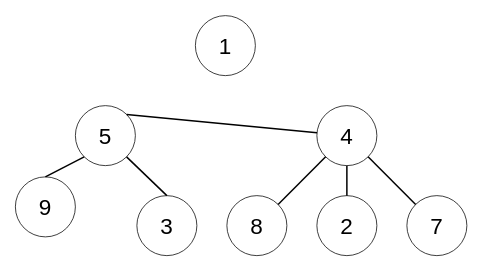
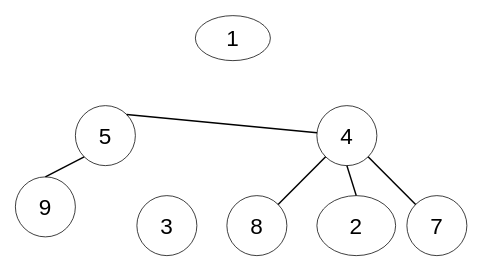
  <mxCell id="0" />
  <mxCell id="1" parent="0" />
- <mxCell id="2" value="&lt;font style=&quot;font-size: 30px&quot;&gt;1&lt;/font&gt;" style="ellipse;whiteSpace=wrap;html=1;aspect=fixed;" vertex="1" parent="1"><mxGeometry x="260" y="20" width="80" height="80" as="geometry" /></mxCell>
+ <mxCell id="2" value="&lt;font style=&quot;font-size: 30px&quot;&gt;1&lt;/font&gt;" style="ellipse;whiteSpace=wrap;html=1;aspect=fixed;" vertex="1" parent="1"><mxGeometry x="260" y="20" width="100" height="60" as="geometry" /></mxCell>
  <mxCell id="3" value="&lt;font style=&quot;font-size: 30px&quot;&gt;5&lt;/font&gt;" style="ellipse;whiteSpace=wrap;html=1;aspect=fixed;" vertex="1" parent="1"><mxGeometry x="100" y="140" width="80" height="80" as="geometry" /></mxCell>
  <mxCell id="4" value="&lt;font style=&quot;font-size: 30px&quot;&gt;4&lt;/font&gt;" style="ellipse;whiteSpace=wrap;html=1;aspect=fixed;" vertex="1" parent="1"><mxGeometry x="422" y="140" width="80" height="80" as="geometry" /></mxCell>
  <mxCell id="5" value="&lt;font style=&quot;font-size: 30px&quot;&gt;9&lt;/font&gt;" style="ellipse;whiteSpace=wrap;html=1;aspect=fixed;" vertex="1" parent="1"><mxGeometry x="20" y="235" width="80" height="80" as="geometry" /></mxCell>
  <mxCell id="6" value="&lt;font style=&quot;font-size: 30px&quot;&gt;3&lt;/font&gt;" style="ellipse;whiteSpace=wrap;html=1;aspect=fixed;" vertex="1" parent="1"><mxGeometry x="182" y="260" width="80" height="80" as="geometry" /></mxCell>
  <mxCell id="7" value="&lt;font style=&quot;font-size: 30px&quot;&gt;8&lt;/font&gt;" style="ellipse;whiteSpace=wrap;html=1;aspect=fixed;" vertex="1" parent="1"><mxGeometry x="302" y="260" width="80" height="80" as="geometry" /></mxCell>
- <mxCell id="8" value="&lt;font style=&quot;font-size: 30px&quot;&gt;2&lt;/font&gt;" style="ellipse;whiteSpace=wrap;html=1;aspect=fixed;" vertex="1" parent="1"><mxGeometry x="422" y="260" width="80" height="80" as="geometry" /></mxCell>
+ <mxCell id="8" value="&lt;font style=&quot;font-size: 30px&quot;&gt;2&lt;/font&gt;" style="ellipse;whiteSpace=wrap;html=1;aspect=fixed;" vertex="1" parent="1"><mxGeometry x="422" y="260" width="105" height="80" as="geometry" /></mxCell>
  <mxCell id="9" value="&lt;font style=&quot;font-size: 30px&quot;&gt;7&lt;/font&gt;" style="ellipse;whiteSpace=wrap;html=1;aspect=fixed;" vertex="1" parent="1"><mxGeometry x="542" y="260" width="80" height="80" as="geometry" /></mxCell>
  <mxCell id="10" value="" style="endArrow=none;html=1;strokeWidth=2;exitX=1;exitY=0;exitDx=0;exitDy=0;" edge="1" parent="1" source="3" target="4"><mxGeometry width="50" height="50" relative="1" as="geometry"><mxPoint x="197" y="150" as="sourcePoint" /><mxPoint x="247" y="100" as="targetPoint" /></mxGeometry></mxCell>
  <mxCell id="11" value="" style="endArrow=none;html=1;strokeWidth=2;entryX=0;entryY=1;entryDx=0;entryDy=0;exitX=0.5;exitY=0;exitDx=0;exitDy=0;" edge="1" parent="1" source="5" target="3"><mxGeometry width="50" height="50" relative="1" as="geometry"><mxPoint x="-9.996" y="273.436" as="sourcePoint" /><mxPoint x="93.436" y="210.004" as="targetPoint" /></mxGeometry></mxCell>
- <mxCell id="12" value="" style="endArrow=none;html=1;strokeWidth=2;entryX=1;entryY=1;entryDx=0;entryDy=0;exitX=0.5;exitY=0;exitDx=0;exitDy=0;" edge="1" parent="1" source="6" target="3"><mxGeometry width="50" height="50" relative="1" as="geometry"><mxPoint x="70" y="270" as="sourcePoint" /><mxPoint x="121.716" y="218.284" as="targetPoint" /></mxGeometry></mxCell>
  <mxCell id="13" value="" style="endArrow=none;html=1;strokeWidth=2;entryX=0;entryY=1;entryDx=0;entryDy=0;exitX=1;exitY=0;exitDx=0;exitDy=0;" edge="1" parent="1" source="7" target="4"><mxGeometry width="50" height="50" relative="1" as="geometry"><mxPoint x="435.72" y="241.72" as="sourcePoint" /><mxPoint x="382.004" y="190.004" as="targetPoint" /></mxGeometry></mxCell>
  <mxCell id="14" value="" style="endArrow=none;html=1;strokeWidth=2;entryX=1;entryY=1;entryDx=0;entryDy=0;exitX=0;exitY=0;exitDx=0;exitDy=0;" edge="1" parent="1" source="9" target="4"><mxGeometry width="50" height="50" relative="1" as="geometry"><mxPoint x="512.004" y="263.436" as="sourcePoint" /><mxPoint x="575.436" y="200.004" as="targetPoint" /></mxGeometry></mxCell>
  <mxCell id="15" value="" style="endArrow=none;html=1;strokeWidth=2;entryX=0.5;entryY=1;entryDx=0;entryDy=0;exitX=0.5;exitY=0;exitDx=0;exitDy=0;" edge="1" parent="1" source="8" target="4"><mxGeometry width="50" height="50" relative="1" as="geometry"><mxPoint x="525.436" y="293.436" as="sourcePoint" /><mxPoint x="462.004" y="230.004" as="targetPoint" /></mxGeometry></mxCell>
